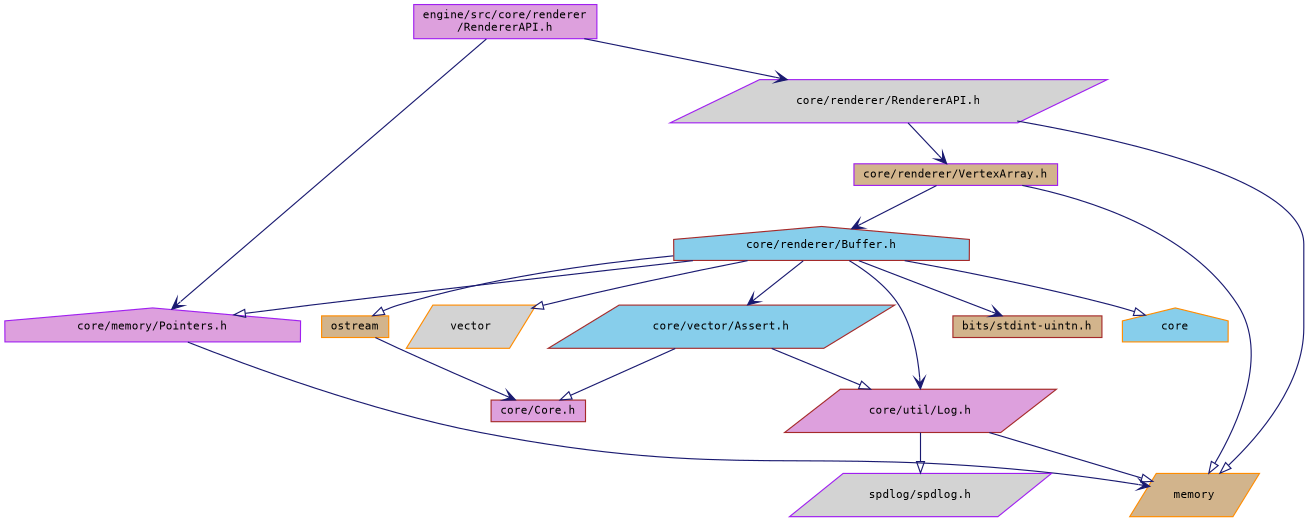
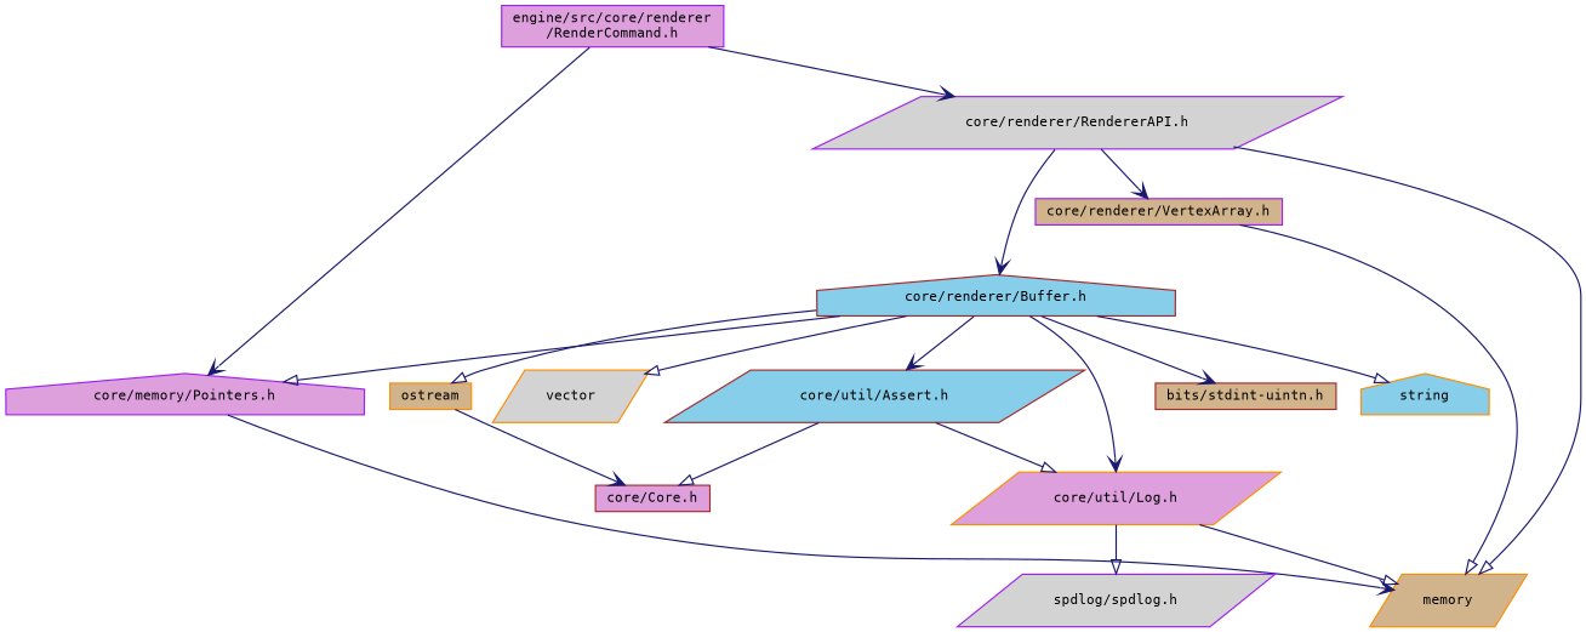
  digraph {
    fontname="DejaVu Sans Mono"
    node [color=purple fillcolor=plum fontname="DejaVu Sans Mono" fontsize=10 shape=parallelogram style=filled]
    edge [arrowhead=onormal color=midnightblue fontname="DejaVu Sans Mono" fontsize=10 labelfontname=Helvetica labelfontsize=10 style=solid]
-   n1 [fontcolor=black height=0.2 label="engine/src/core/renderer\l/RendererAPI.h" shape=box width=0.4]
+   n1 [fontcolor=black height=0.2 label="engine/src/core/renderer\l/RenderCommand.h" shape=box width=0.4]
    n2 [fillcolor=lightgrey height=0.2 label="core/renderer/RendererAPI.h" width=0.4]
    n3 [height=0.2 label="core/memory/Pointers.h" shape=house width=0.4]
    n4 [color=darkorange fillcolor=tan height=0.2 label=memory width=0.4]
    n5 [fillcolor=tan height=0.2 label="core/renderer/VertexArray.h" shape=box width=0.4]
    n6 [color=brown fillcolor=skyblue height=0.2 label="core/renderer/Buffer.h" shape=house width=0.4]
    n7 [color=brown fillcolor=tan height=0.2 label="bits/stdint-uintn.h" shape=box width=0.4]
-   n8 [color=darkorange fillcolor=skyblue height=0.2 label=core shape=house width=0.4]
+   n8 [color=darkorange fillcolor=skyblue height=0.2 label=string shape=house width=0.4]
    n9 [color=darkorange fillcolor=tan height=0.2 label=ostream shape=box width=0.4]
    n10 [color=darkorange fillcolor=lightgrey height=0.2 label=vector width=0.4]
-   n11 [color=brown fillcolor=skyblue height=0.2 label="core/vector/Assert.h" width=0.4]
-   n12 [color=brown height=0.2 label="core/util/Log.h" width=0.4]
+   n11 [color=brown fillcolor=skyblue height=0.2 label="core/util/Assert.h" width=0.4]
+   n12 [color=darkorange height=0.2 label="core/util/Log.h" width=0.4]
    n13 [color=brown height=0.2 label="core/Core.h" shape=box width=0.4]
    n14 [fillcolor=lightgrey height=0.2 label="spdlog/spdlog.h" width=0.4]
    n1 -> n2 [arrowhead=vee]
    n1 -> n3 [arrowhead=vee]
    n2 -> n4
    n2 -> n5 [arrowhead=vee]
    n3 -> n4 [arrowhead=vee]
    n5 -> n4
-   n5 -> n6 [arrowhead=vee]
+   n2 -> n6 [arrowhead=vee]
    n6 -> n3
    n6 -> n7 [arrowhead=vee]
    n6 -> n8
    n6 -> n9
    n6 -> n10
    n6 -> n11 [arrowhead=vee]
    n6 -> n12 [arrowhead=vee]
    n9 -> n13 [arrowhead=vee]
    n11 -> n12
    n11 -> n13
    n12 -> n4
    n12 -> n14
  }
